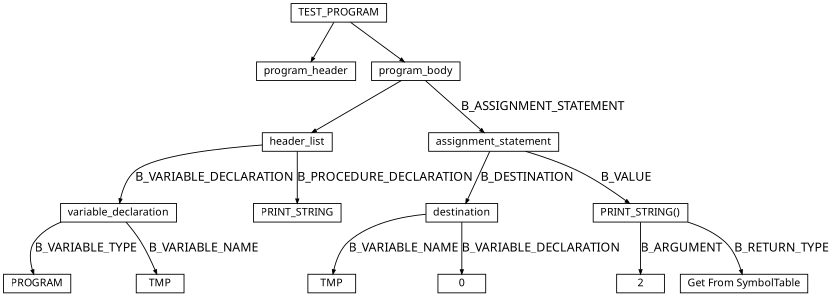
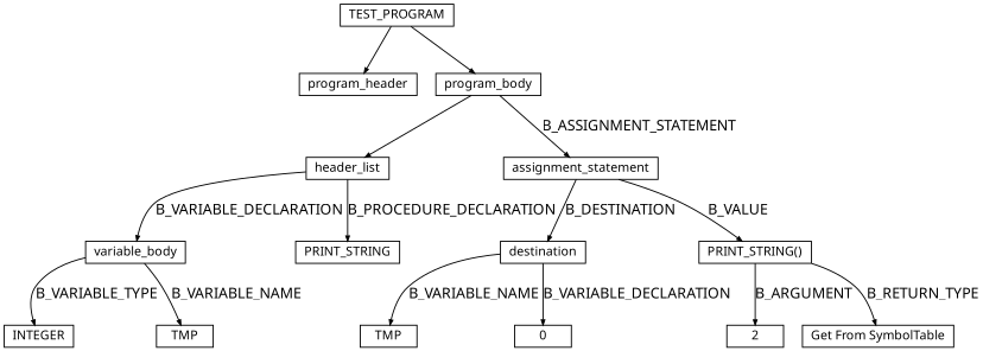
  digraph {
    fontname="Noto Sans"
    ranksep=.6
    node [fontname="Noto Sans" fontsize=12 shape=box]
    edge [arrowsize=.5 fontname="Noto Sans"]
    n1 [height=.1 label=TEST_PROGRAM]
    n2 [height=.1 label=program_header]
    n3 [height=.1 label=program_body]
    n4 [height=.1 label=header_list]
    n5 [height=.1 label=assignment_statement]
-   n6 [height=.1 label=variable_declaration]
+   n6 [height=.1 label=variable_body]
    n7 [height=.1 label=PRINT_STRING]
    n8 [height=.1 label=destination]
    n9 [height=.1 label="PRINT_STRING()"]
-   n10 [height=.1 label=PROGRAM]
+   n10 [height=.1 label=INTEGER]
    n11 [height=.1 label=TMP]
    n12 [height=.1 label=TMP]
    n13 [height=.1 label=0]
    n14 [height=.1 label=2]
    n15 [height=.1 label="Get From SymbolTable"]
    n1 -> n2
    n1 -> n3
    n3 -> n4
    n3 -> n5 [label=B_ASSIGNMENT_STATEMENT]
    n4 -> n6 [label=B_VARIABLE_DECLARATION]
    n4 -> n7 [label=B_PROCEDURE_DECLARATION]
    n5 -> n8 [label=B_DESTINATION]
    n5 -> n9 [label=B_VALUE]
    n6 -> n10 [label=B_VARIABLE_TYPE]
    n6 -> n11 [label=B_VARIABLE_NAME]
    n8 -> n12 [label=B_VARIABLE_NAME]
    n8 -> n13 [label=B_VARIABLE_DECLARATION]
    n9 -> n14 [label=B_ARGUMENT]
    n9 -> n15 [label=B_RETURN_TYPE]
  }
